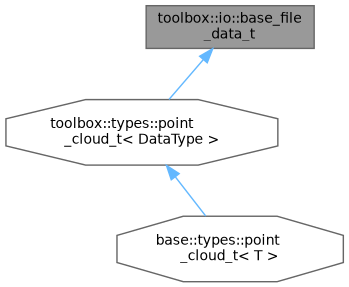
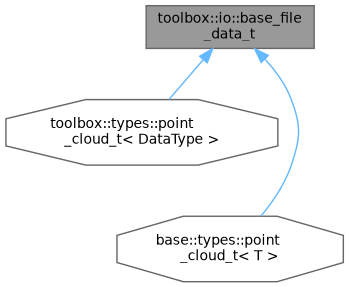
  digraph {
    node [color=gray40 fillcolor=white fontname=Helvetica fontsize=10 shape=octagon style=filled]
    edge [color=steelblue1 dir=back fontname=Helvetica fontsize=10 labelfontname=Helvetica labelfontsize=10 style=solid]
    n1 [fillcolor=grey60 fontcolor=black height=0.2 label="toolbox::io::base_file\l_data_t" shape=box width=0.4]
    n2 [height=0.2 label="toolbox::types::point\l_cloud_t\< DataType \>" width=0.4]
    n3 [height=0.2 label="base::types::point\l_cloud_t\< T \>" width=0.4]
    n1 -> n2
-   n2 -> n3
+   n1 -> n3
  }
